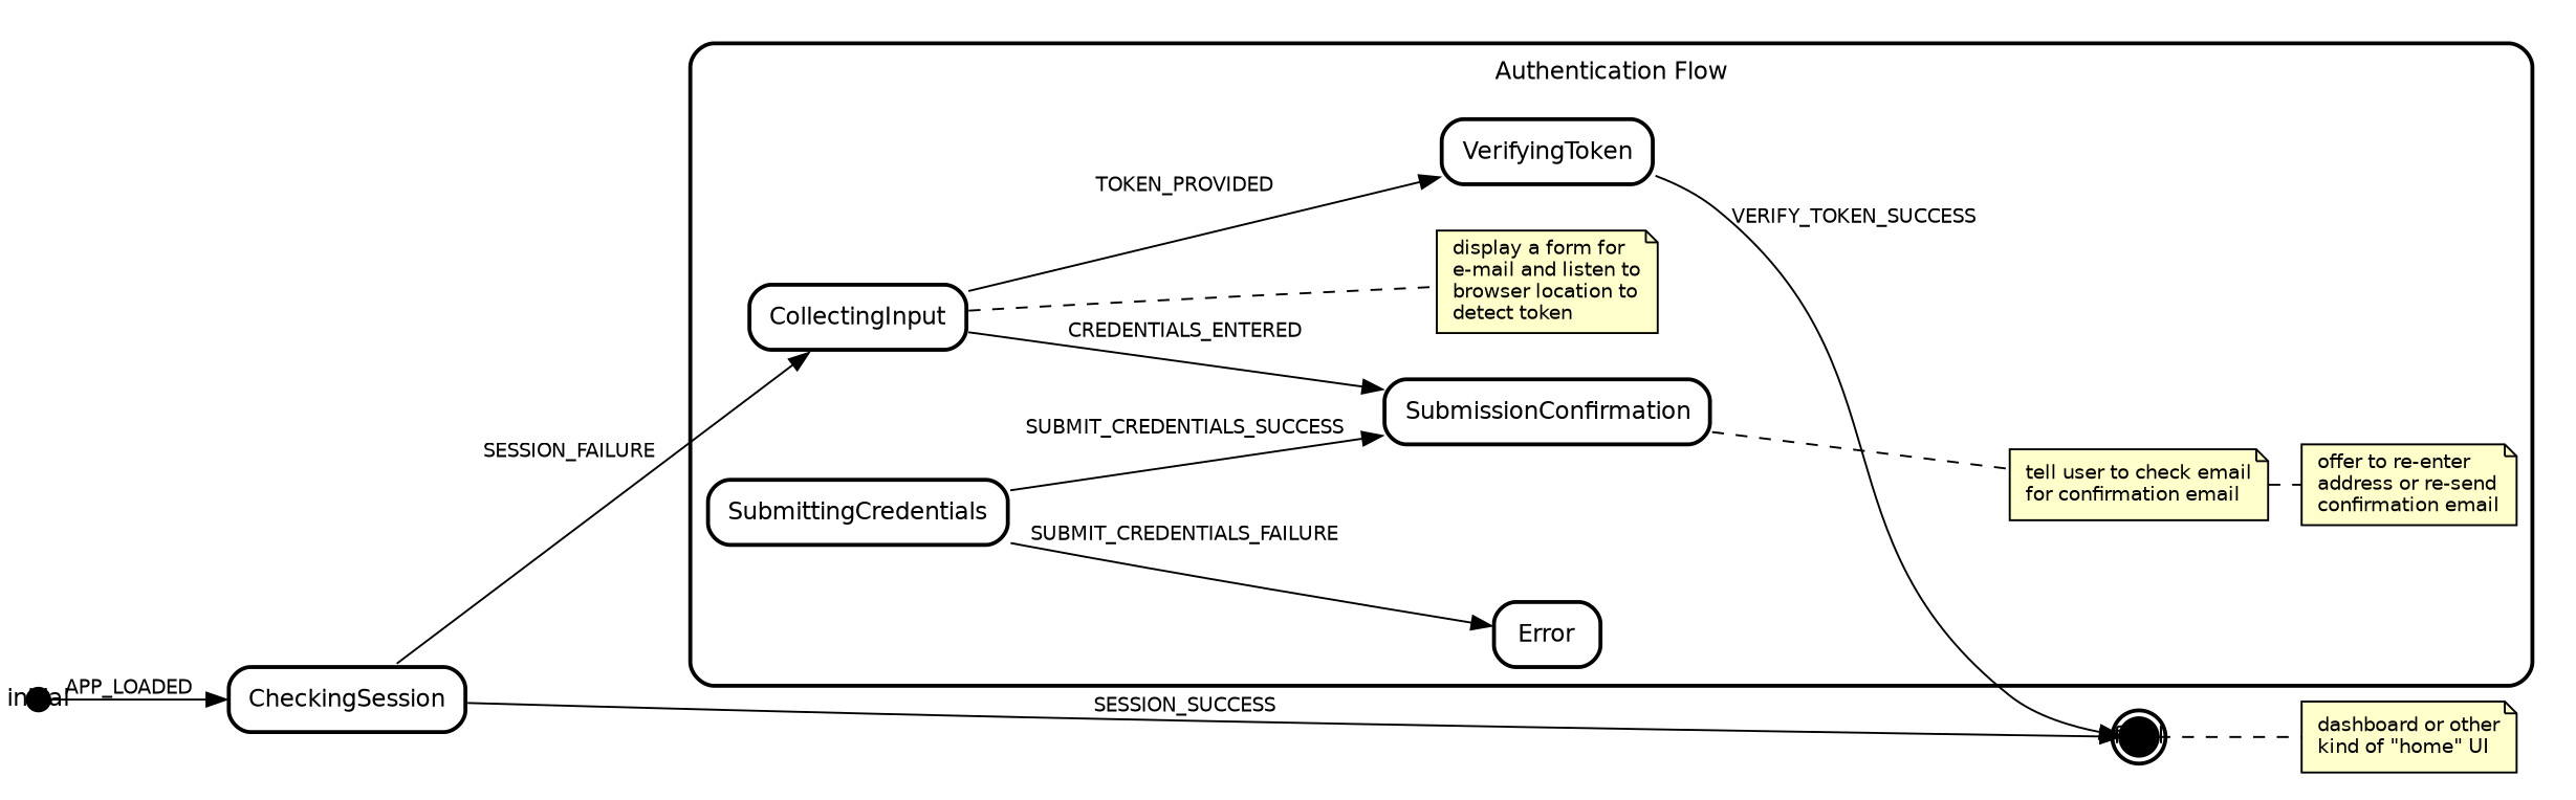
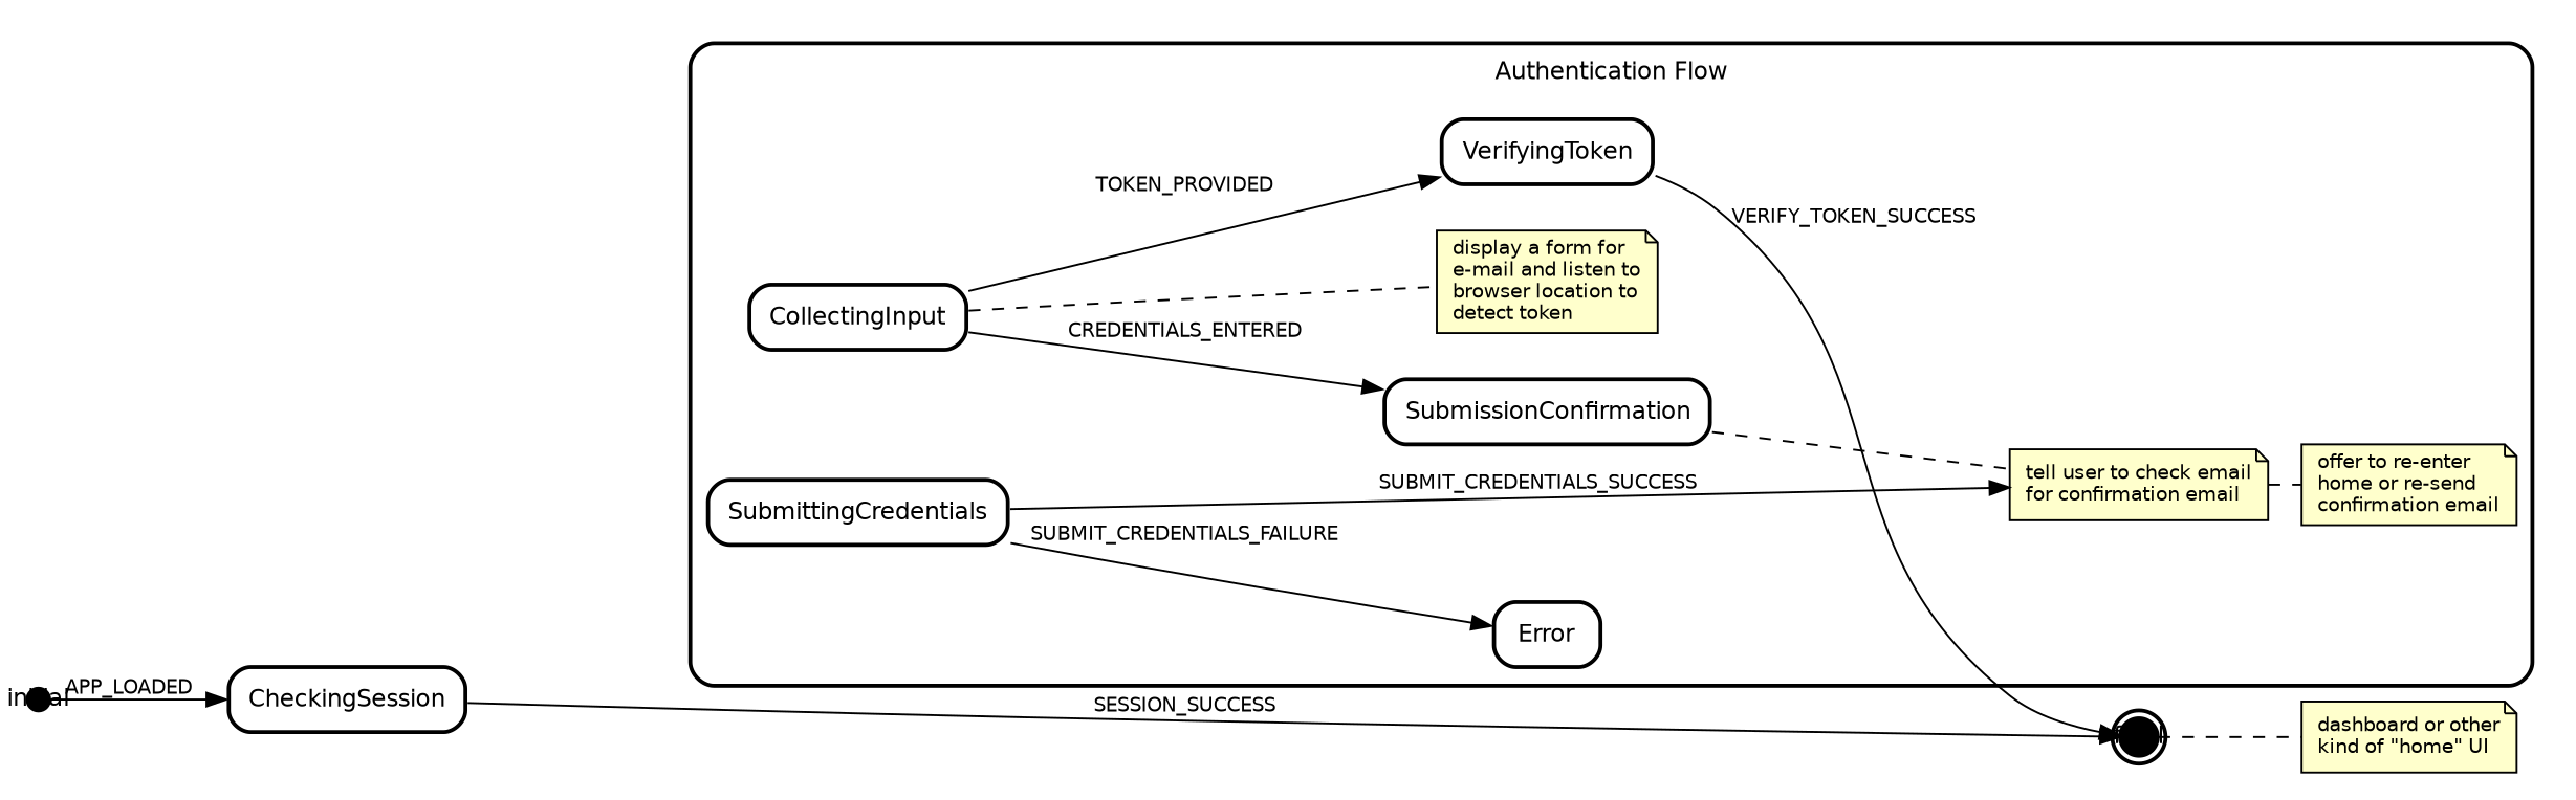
  digraph {
    compound=true
    fontname=Helvetica
    fontsize=12
    nodesep=0.3
    ordering=out
    penwidth=2.0
    rankdir=LR
    ranksep=0.1
    splines=true
    node [fillcolor=transparent fontname=Helvetica fontsize=12 margin=0 penwidth=2.0 shape=plaintext style=filled]
    edge [fontname=Helvetica fontsize=10]
    "Authentication Flow" [fixedsize=true height=0 shape=point style=invis width=0]
    n2 [label=<       <table align="center" cellborder="0" border="2" style="rounded" width="48">         <tr><td width="48" cellpadding="7">SubmissionConfirmation</td></tr>       </table>     >]
    n3 [fillcolor="#ffffcc" fontsize=10 label="tell user to check email\lfor confirmation email\l" penwidth=1.0 shape=note margin=""]
    n4 [label=<       <table align="center" cellborder="0" border="2" style="rounded" width="48">         <tr><td width="48" cellpadding="7">Error</td></tr>       </table>     >]
-   n5 [fillcolor="#ffffcc" fontsize=10 label="offer to re-enter\laddress or re-send\lconfirmation email\l" penwidth=1.0 shape=note margin=""]
+   n5 [fillcolor="#ffffcc" fontsize=10 label="offer to re-enter\lhome or re-send\lconfirmation email\l" penwidth=1.0 shape=note margin=""]
    n6 [label=<       <table align="center" cellborder="0" border="2" style="rounded" width="48">         <tr><td width="48" cellpadding="7">CollectingInput</td></tr>       </table>     >]
    n7 [fillcolor="#ffffcc" fontsize=10 label="display a form for\le-mail and listen to\lbrowser location to\ldetect token\l" penwidth=1.0 shape=note margin=""]
    n8 [label=<       <table align="center" cellborder="0" border="2" style="rounded" width="48">         <tr><td width="48" cellpadding="7">SubmittingCredentials</td></tr>       </table>     >]
    n9 [label=<       <table align="center" cellborder="0" border="2" style="rounded" width="48">         <tr><td width="48" cellpadding="7">VerifyingToken</td></tr>       </table>     >]
    final [fillcolor=black fixedsize=true height=0.15 peripheries=2 shape=circle margin=""]
    initial [fillcolor=black fixedsize=true height=0.15 shape=circle margin=""]
    n12 [label=<       <table align="center" cellborder="0" border="2" style="rounded" width="48">         <tr><td width="48" cellpadding="7">CheckingSession</td></tr>       </table>     >]
    n13 [fillcolor="#ffffcc" fontsize=10 label="dashboard or other\lkind of \"home\" UI\l" penwidth=1.0 shape=note margin=""]
    subgraph cluster_1 {
      label=<       <table cellborder="0" border="0">         <tr><td>Authentication Flow</td></tr>       </table>       >
      style=rounded
      "Authentication Flow"
      n2
      n3
      n4
      n5
      n6
      n7
      n8
      n9
    }
    n2 -> n3 [arrowhead=none arrowtail=none style=dashed]
    n3 -> n5 [arrowhead=none arrowtail=none style=dashed]
    n6 -> n2 [label="CREDENTIALS_ENTERED   \l"]
    n6 -> n7 [arrowhead=none arrowtail=none style=dashed]
    n6 -> n9 [label="TOKEN_PROVIDED   \l"]
-   n8 -> n2 [label="SUBMIT_CREDENTIALS_SUCCESS   \l"]
+   n8 -> n3 [label="SUBMIT_CREDENTIALS_SUCCESS   \l"]
    n8 -> n4 [label="SUBMIT_CREDENTIALS_FAILURE   \l"]
    n9 -> final [label="VERIFY_TOKEN_SUCCESS   \l"]
    final -> n13 [arrowhead=none arrowtail=none style=dashed]
    initial -> n12 [label="APP_LOADED   \l"]
-   n12 -> n6 [label="SESSION_FAILURE   \l"]
    n12 -> final [label="SESSION_SUCCESS   \l"]
  }
